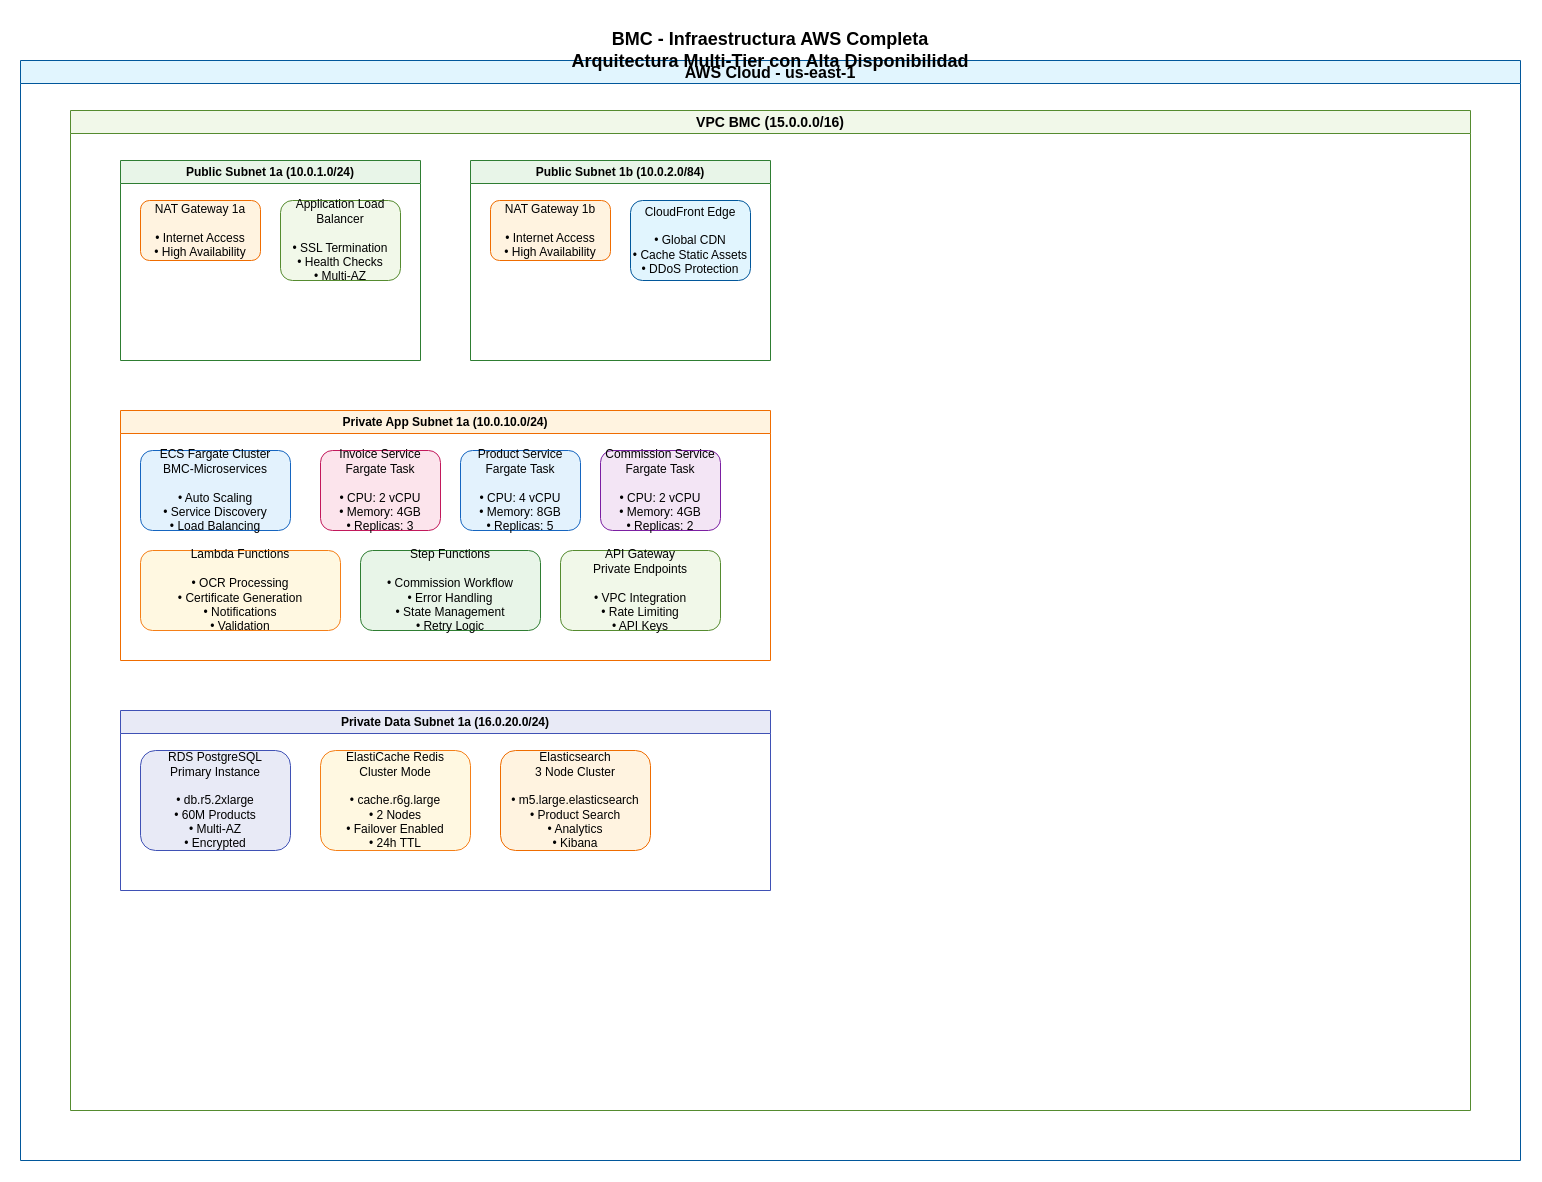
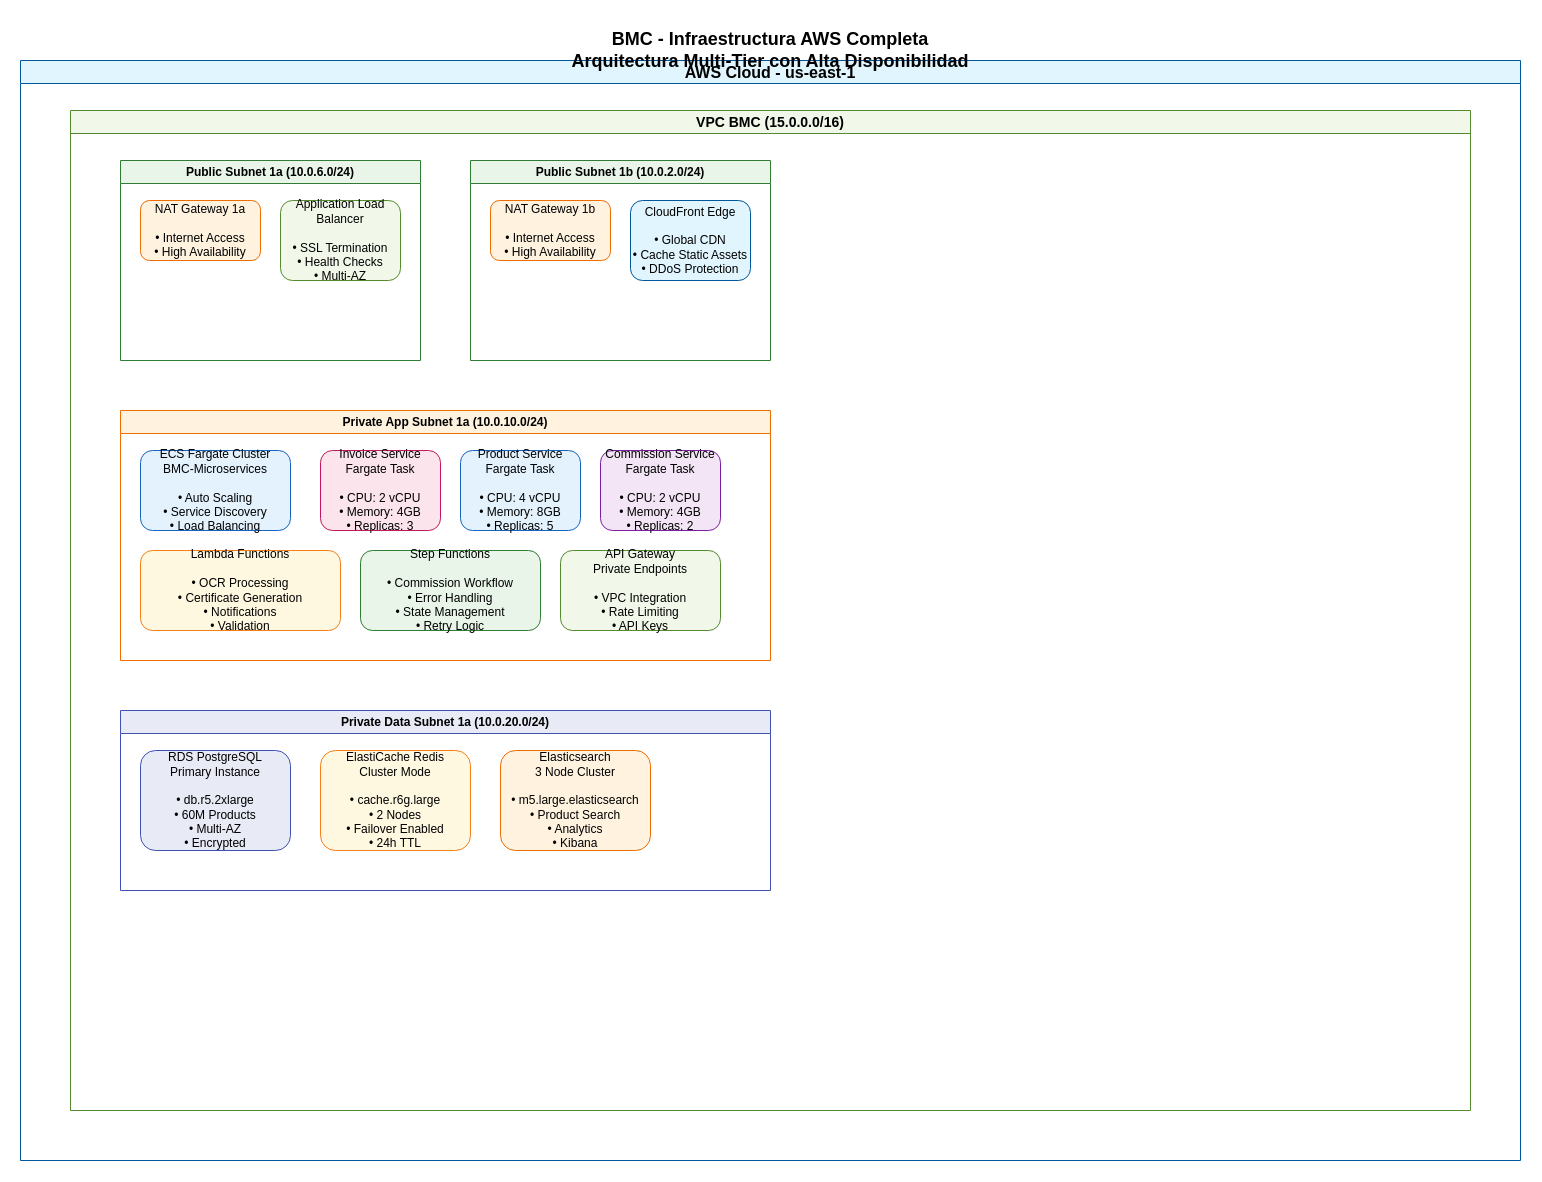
  <mxCell id="0" />
  <mxCell id="1" parent="0" />
  <mxCell id="2" value="AWS Cloud - us-east-1" style="swimlane;whiteSpace=wrap;html=1;fillColor=#e1f5fe;strokeColor=#01579b;fontSize=16;fontStyle=1;" vertex="1" parent="1"><mxGeometry x="20" y="60" width="1500" height="1100" as="geometry" /></mxCell>
  <mxCell id="3" value="VPC BMC (15.0.0.0/16)" style="swimlane;whiteSpace=wrap;html=1;fillColor=#f1f8e9;strokeColor=#558b2f;fontSize=14;fontStyle=1;" vertex="1" parent="2"><mxGeometry x="50" y="50" width="1400" height="1000" as="geometry" /></mxCell>
- <mxCell id="4" value="Public Subnet 1a (10.0.1.0/24)" style="swimlane;whiteSpace=wrap;html=1;fillColor=#e8f5e8;strokeColor=#2e7d32;" vertex="1" parent="3"><mxGeometry x="50" y="50" width="300" height="200" as="geometry" /></mxCell>
+ <mxCell id="4" value="Public Subnet 1a (10.0.6.0/24)" style="swimlane;whiteSpace=wrap;html=1;fillColor=#e8f5e8;strokeColor=#2e7d32;" vertex="1" parent="3"><mxGeometry x="50" y="50" width="300" height="200" as="geometry" /></mxCell>
  <mxCell id="5" value="NAT Gateway 1a&#10;&#10;• Internet Access&#10;• High Availability" style="rounded=1;whiteSpace=wrap;html=1;fillColor=#fff3e0;strokeColor=#ef6c00;" vertex="1" parent="4"><mxGeometry x="20" y="40" width="120" height="60" as="geometry" /></mxCell>
  <mxCell id="6" value="Application Load Balancer&#10;&#10;• SSL Termination&#10;• Health Checks&#10;• Multi-AZ" style="rounded=1;whiteSpace=wrap;html=1;fillColor=#f1f8e9;strokeColor=#558b2f;" vertex="1" parent="4"><mxGeometry x="160" y="40" width="120" height="80" as="geometry" /></mxCell>
- <mxCell id="7" value="Public Subnet 1b (10.0.2.0/84)" style="swimlane;whiteSpace=wrap;html=1;fillColor=#e8f5e8;strokeColor=#2e7d32;" vertex="1" parent="3"><mxGeometry x="400" y="50" width="300" height="200" as="geometry" /></mxCell>
+ <mxCell id="7" value="Public Subnet 1b (10.0.2.0/24)" style="swimlane;whiteSpace=wrap;html=1;fillColor=#e8f5e8;strokeColor=#2e7d32;" vertex="1" parent="3"><mxGeometry x="400" y="50" width="300" height="200" as="geometry" /></mxCell>
  <mxCell id="8" value="NAT Gateway 1b&#10;&#10;• Internet Access&#10;• High Availability" style="rounded=1;whiteSpace=wrap;html=1;fillColor=#fff3e0;strokeColor=#ef6c00;" vertex="1" parent="7"><mxGeometry x="20" y="40" width="120" height="60" as="geometry" /></mxCell>
  <mxCell id="9" value="CloudFront Edge&#10;&#10;• Global CDN&#10;• Cache Static Assets&#10;• DDoS Protection" style="rounded=1;whiteSpace=wrap;html=1;fillColor=#e1f5fe;strokeColor=#01579b;" vertex="1" parent="7"><mxGeometry x="160" y="40" width="120" height="80" as="geometry" /></mxCell>
  <mxCell id="10" value="Private App Subnet 1a (10.0.10.0/24)" style="swimlane;whiteSpace=wrap;html=1;fillColor=#fff3e0;strokeColor=#ef6c00;" vertex="1" parent="3"><mxGeometry x="50" y="300" width="650" height="250" as="geometry" /></mxCell>
  <mxCell id="11" value="ECS Fargate Cluster&#10;BMC-Microservices&#10;&#10;• Auto Scaling&#10;• Service Discovery&#10;• Load Balancing" style="rounded=1;whiteSpace=wrap;html=1;fillColor=#e3f2fd;strokeColor=#1565c0;" vertex="1" parent="10"><mxGeometry x="20" y="40" width="150" height="80" as="geometry" /></mxCell>
  <mxCell id="12" value="Invoice Service&#10;Fargate Task&#10;&#10;• CPU: 2 vCPU&#10;• Memory: 4GB&#10;• Replicas: 3" style="rounded=1;whiteSpace=wrap;html=1;fillColor=#fce4ec;strokeColor=#c2185b;" vertex="1" parent="10"><mxGeometry x="200" y="40" width="120" height="80" as="geometry" /></mxCell>
  <mxCell id="13" value="Product Service&#10;Fargate Task&#10;&#10;• CPU: 4 vCPU&#10;• Memory: 8GB&#10;• Replicas: 5" style="rounded=1;whiteSpace=wrap;html=1;fillColor=#e3f2fd;strokeColor=#1565c0;" vertex="1" parent="10"><mxGeometry x="340" y="40" width="120" height="80" as="geometry" /></mxCell>
  <mxCell id="14" value="Commission Service&#10;Fargate Task&#10;&#10;• CPU: 2 vCPU&#10;• Memory: 4GB&#10;• Replicas: 2" style="rounded=1;whiteSpace=wrap;html=1;fillColor=#f3e5f5;strokeColor=#7b1fa2;" vertex="1" parent="10"><mxGeometry x="480" y="40" width="120" height="80" as="geometry" /></mxCell>
  <mxCell id="15" value="Lambda Functions&#10;&#10;• OCR Processing&#10;• Certificate Generation&#10;• Notifications&#10;• Validation" style="rounded=1;whiteSpace=wrap;html=1;fillColor=#fff8e1;strokeColor=#f57f17;" vertex="1" parent="10"><mxGeometry x="20" y="140" width="200" height="80" as="geometry" /></mxCell>
  <mxCell id="16" value="Step Functions&#10;&#10;• Commission Workflow&#10;• Error Handling&#10;• State Management&#10;• Retry Logic" style="rounded=1;whiteSpace=wrap;html=1;fillColor=#e8f5e8;strokeColor=#2e7d32;" vertex="1" parent="10"><mxGeometry x="240" y="140" width="180" height="80" as="geometry" /></mxCell>
  <mxCell id="17" value="API Gateway&#10;Private Endpoints&#10;&#10;• VPC Integration&#10;• Rate Limiting&#10;• API Keys" style="rounded=1;whiteSpace=wrap;html=1;fillColor=#f1f8e9;strokeColor=#558b2f;" vertex="1" parent="10"><mxGeometry x="440" y="140" width="160" height="80" as="geometry" /></mxCell>
- <mxCell id="18" value="Private Data Subnet 1a (16.0.20.0/24)" style="swimlane;whiteSpace=wrap;html=1;fillColor=#e8eaf6;strokeColor=#3f51b5;" vertex="1" parent="3"><mxGeometry x="50" y="600" width="650" height="180" as="geometry" /></mxCell>
+ <mxCell id="18" value="Private Data Subnet 1a (10.0.20.0/24)" style="swimlane;whiteSpace=wrap;html=1;fillColor=#e8eaf6;strokeColor=#3f51b5;" vertex="1" parent="3"><mxGeometry x="50" y="600" width="650" height="180" as="geometry" /></mxCell>
  <mxCell id="19" value="RDS PostgreSQL&#10;Primary Instance&#10;&#10;• db.r5.2xlarge&#10;• 60M Products&#10;• Multi-AZ&#10;• Encrypted" style="rounded=1;whiteSpace=wrap;html=1;fillColor=#e8eaf6;strokeColor=#3f51b5;" vertex="1" parent="18"><mxGeometry x="20" y="40" width="150" height="100" as="geometry" /></mxCell>
  <mxCell id="20" value="ElastiCache Redis&#10;Cluster Mode&#10;&#10;• cache.r6g.large&#10;• 2 Nodes&#10;• Failover Enabled&#10;• 24h TTL" style="rounded=1;whiteSpace=wrap;html=1;fillColor=#fff8e1;strokeColor=#f57f17;" vertex="1" parent="18"><mxGeometry x="200" y="40" width="150" height="100" as="geometry" /></mxCell>
  <mxCell id="21" value="Elasticsearch&#10;3 Node Cluster&#10;&#10;• m5.large.elasticsearch&#10;• Product Search&#10;• Analytics&#10;• Kibana" style="rounded=1;whiteSpace=wrap;html=1;fillColor=#fff3e0;strokeColor=#ef6c00;" vertex="1" parent="18"><mxGeometry x="380" y="40" width="150" height="100" as="geometry" /></mxCell>
  <mxCell id="22" value="BMC - Infraestructura AWS Completa&#10;Arquitectura Multi-Tier con Alta Disponibilidad" style="text;html=1;strokeColor=none;fillColor=none;align=center;verticalAlign=middle;whiteSpace=wrap;rounded=0;fontSize=18;fontStyle=1;" vertex="1" parent="1"><mxGeometry x="570" y="20" width="400" height="60" as="geometry" /></mxCell>
